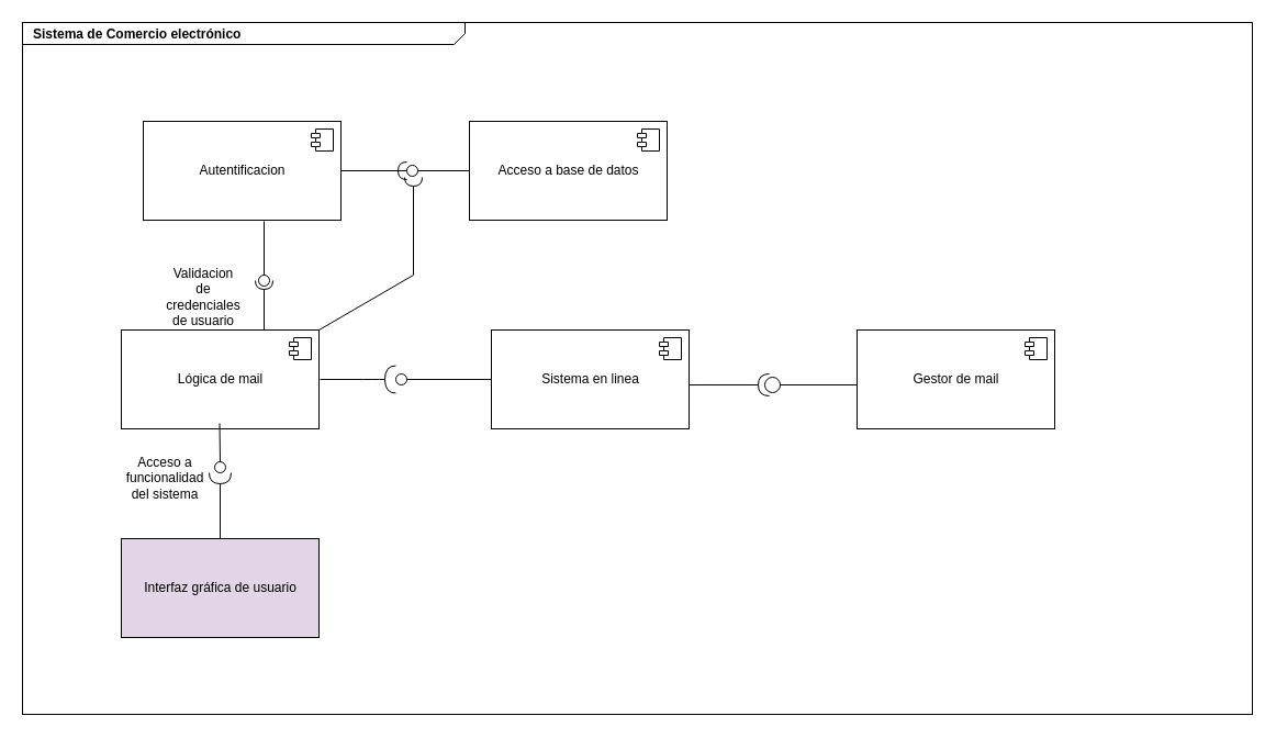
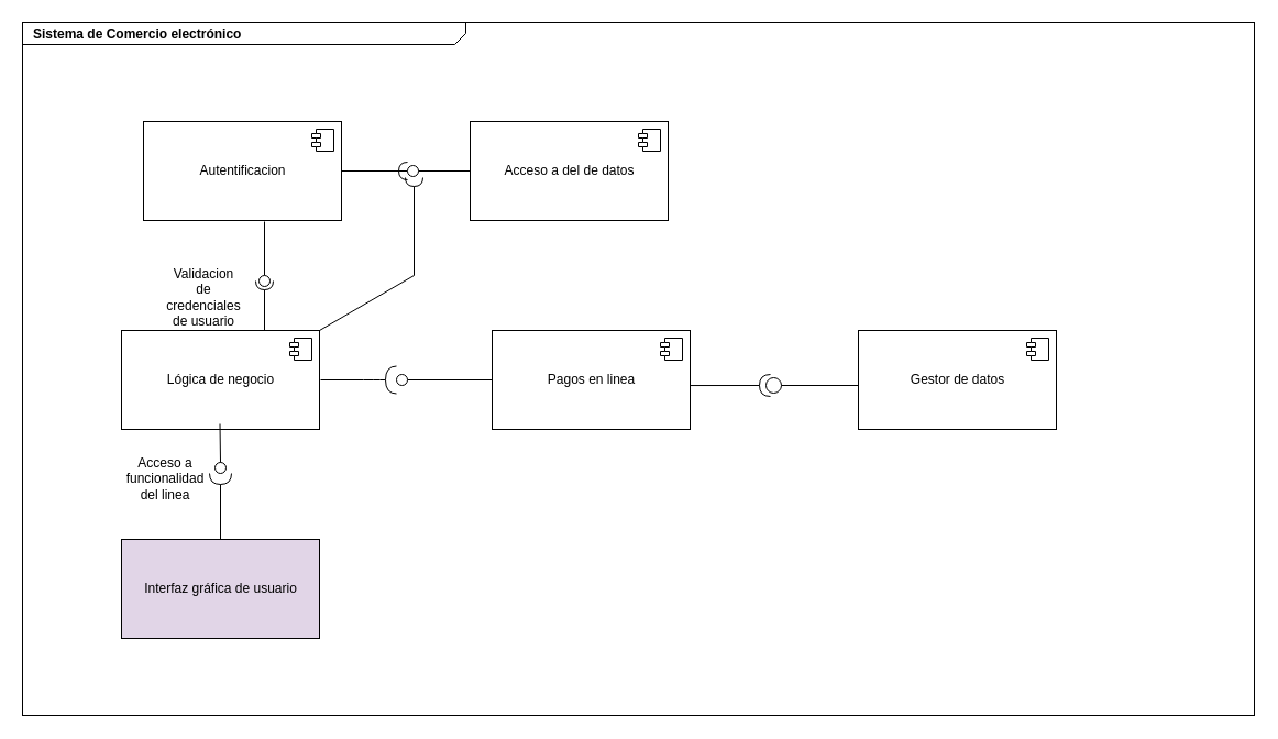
  <mxCell id="0" style=";html=1;" />
  <mxCell id="1" style=";html=1;" parent="0" />
  <mxCell id="2" value="&lt;p style=&quot;margin: 0px ; margin-top: 4px ; margin-left: 10px ; text-align: left&quot;&gt;&lt;b&gt;Sistema de Comercio&amp;nbsp;&lt;/b&gt;&lt;b&gt;electrónico&lt;/b&gt;&lt;/p&gt;" style="html=1;strokeWidth=1;shape=mxgraph.sysml.package;html=1;overflow=fill;whiteSpace=wrap;fillColor=none;gradientColor=none;fontSize=12;align=center;labelX=403;" parent="1" vertex="1"><mxGeometry x="20" y="20" width="1120" height="630" as="geometry" /></mxCell>
  <mxCell id="3" value="Interfaz gráfica de usuario" style="html=1;dropTarget=0;fillColor=#e1d5e7;" vertex="1" parent="1"><mxGeometry x="110" y="490" width="180" height="90" as="geometry" /></mxCell>
- <mxCell id="4" value="Acceso a base de datos" style="html=1;dropTarget=0;" vertex="1" parent="1"><mxGeometry x="427" y="110" width="180" height="90" as="geometry" /></mxCell>
+ <mxCell id="4" value="Acceso a del de datos" style="html=1;dropTarget=0;" vertex="1" parent="1"><mxGeometry x="427" y="110" width="180" height="90" as="geometry" /></mxCell>
  <mxCell id="5" value="" style="shape=module;jettyWidth=8;jettyHeight=4;" vertex="1" parent="4"><mxGeometry x="1" width="20" height="20" relative="1" as="geometry"><mxPoint x="-27" y="7" as="offset" /></mxGeometry></mxCell>
- <mxCell id="6" value="Gestor de mail" style="html=1;dropTarget=0;" vertex="1" parent="1"><mxGeometry x="780" y="300" width="180" height="90" as="geometry" /></mxCell>
+ <mxCell id="6" value="Gestor de datos" style="html=1;dropTarget=0;" vertex="1" parent="1"><mxGeometry x="780" y="300" width="180" height="90" as="geometry" /></mxCell>
  <mxCell id="7" value="" style="shape=module;jettyWidth=8;jettyHeight=4;" vertex="1" parent="6"><mxGeometry x="1" width="20" height="20" relative="1" as="geometry"><mxPoint x="-27" y="7" as="offset" /></mxGeometry></mxCell>
  <mxCell id="8" value="Autentificacion" style="html=1;dropTarget=0;" vertex="1" parent="1"><mxGeometry x="130" y="110" width="180" height="90" as="geometry" /></mxCell>
  <mxCell id="9" value="" style="shape=module;jettyWidth=8;jettyHeight=4;" vertex="1" parent="8"><mxGeometry x="1" width="20" height="20" relative="1" as="geometry"><mxPoint x="-27" y="7" as="offset" /></mxGeometry></mxCell>
- <mxCell id="10" value="Lógica de mail&lt;br&gt;" style="html=1;dropTarget=0;" vertex="1" parent="1"><mxGeometry x="110" y="300" width="180" height="90" as="geometry" /></mxCell>
+ <mxCell id="10" value="Lógica de negocio&lt;br&gt;" style="html=1;dropTarget=0;" vertex="1" parent="1"><mxGeometry x="110" y="300" width="180" height="90" as="geometry" /></mxCell>
  <mxCell id="11" value="" style="shape=module;jettyWidth=8;jettyHeight=4;" vertex="1" parent="10"><mxGeometry x="1" width="20" height="20" relative="1" as="geometry"><mxPoint x="-27" y="7" as="offset" /></mxGeometry></mxCell>
- <mxCell id="12" value="Sistema en linea" style="html=1;dropTarget=0;" vertex="1" parent="1"><mxGeometry x="447" y="300" width="180" height="90" as="geometry" /></mxCell>
+ <mxCell id="12" value="Pagos en linea" style="html=1;dropTarget=0;" vertex="1" parent="1"><mxGeometry x="447" y="300" width="180" height="90" as="geometry" /></mxCell>
  <mxCell id="13" value="" style="shape=module;jettyWidth=8;jettyHeight=4;" vertex="1" parent="12"><mxGeometry x="1" width="20" height="20" relative="1" as="geometry"><mxPoint x="-27" y="7" as="offset" /></mxGeometry></mxCell>
  <mxCell id="14" value="" style="rounded=0;orthogonalLoop=1;jettySize=auto;html=1;endArrow=none;endFill=0;exitX=0;exitY=0.5;exitDx=0;exitDy=0;entryX=1;entryY=0.5;entryDx=0;entryDy=0;" edge="1" target="8" parent="1" source="16"><mxGeometry relative="1" as="geometry"><mxPoint x="360" y="155" as="sourcePoint" /><Array as="points" /></mxGeometry></mxCell>
  <mxCell id="15" value="" style="rounded=0;orthogonalLoop=1;jettySize=auto;html=1;endArrow=halfCircle;endFill=0;endSize=6;strokeWidth=1;" edge="1" parent="1"><mxGeometry relative="1" as="geometry"><mxPoint x="310" y="155" as="sourcePoint" /><mxPoint x="370" y="155" as="targetPoint" /></mxGeometry></mxCell>
  <mxCell id="16" value="" style="ellipse;whiteSpace=wrap;html=1;fontFamily=Helvetica;fontSize=12;fontColor=#000000;align=center;strokeColor=#000000;fillColor=#ffffff;points=[];aspect=fixed;resizable=0;" vertex="1" parent="1"><mxGeometry x="370" y="150" width="10" height="10" as="geometry" /></mxCell>
  <mxCell id="17" value="" style="rounded=0;orthogonalLoop=1;jettySize=auto;html=1;endArrow=none;endFill=0;" edge="1" target="18" parent="1" source="12"><mxGeometry relative="1" as="geometry"><mxPoint x="350" y="295" as="sourcePoint" /></mxGeometry></mxCell>
  <mxCell id="18" value="" style="ellipse;whiteSpace=wrap;html=1;fontFamily=Helvetica;fontSize=12;fontColor=#000000;align=center;strokeColor=#000000;fillColor=#ffffff;points=[];aspect=fixed;resizable=0;direction=south;" vertex="1" parent="1"><mxGeometry x="360" y="340" width="10" height="10" as="geometry" /></mxCell>
  <mxCell id="19" value="" style="shape=requiredInterface;html=1;verticalLabelPosition=bottom;direction=west;" vertex="1" parent="1"><mxGeometry x="350" y="332.5" width="10" height="25" as="geometry" /></mxCell>
  <mxCell id="20" value="" style="endArrow=none;html=1;entryX=1;entryY=0.5;entryDx=0;entryDy=0;entryPerimeter=0;" edge="1" parent="1" target="19"><mxGeometry width="50" height="50" relative="1" as="geometry"><mxPoint x="291" y="345" as="sourcePoint" /><mxPoint x="350" y="280" as="targetPoint" /><Array as="points"><mxPoint x="340" y="345" /></Array></mxGeometry></mxCell>
  <mxCell id="21" value="" style="shape=providedRequiredInterface;html=1;verticalLabelPosition=bottom;direction=west;" vertex="1" parent="1"><mxGeometry x="690" y="340" width="20" height="20" as="geometry" /></mxCell>
  <mxCell id="22" value="" style="endArrow=none;html=1;entryX=1;entryY=0.556;entryDx=0;entryDy=0;entryPerimeter=0;" edge="1" parent="1" source="21" target="12"><mxGeometry width="50" height="50" relative="1" as="geometry"><mxPoint x="560" y="410" as="sourcePoint" /><mxPoint x="627" y="345" as="targetPoint" /></mxGeometry></mxCell>
  <mxCell id="23" value="" style="endArrow=none;html=1;entryX=0;entryY=0.5;entryDx=0;entryDy=0;entryPerimeter=0;" edge="1" parent="1" target="21"><mxGeometry width="50" height="50" relative="1" as="geometry"><mxPoint x="780" y="350" as="sourcePoint" /><mxPoint x="610" y="360" as="targetPoint" /><Array as="points" /></mxGeometry></mxCell>
  <mxCell id="24" value="" style="ellipse;whiteSpace=wrap;html=1;fontFamily=Helvetica;fontSize=12;fontColor=#000000;align=center;strokeColor=#000000;fillColor=#ffffff;points=[];aspect=fixed;resizable=0;direction=east;" vertex="1" parent="1"><mxGeometry x="195" y="420" width="10" height="10" as="geometry" /></mxCell>
  <mxCell id="25" value="" style="rounded=0;orthogonalLoop=1;jettySize=auto;html=1;endArrow=none;endFill=0;" edge="1" target="27" parent="1"><mxGeometry relative="1" as="geometry"><mxPoint x="240" y="201" as="sourcePoint" /></mxGeometry></mxCell>
  <mxCell id="26" value="" style="rounded=0;orthogonalLoop=1;jettySize=auto;html=1;endArrow=halfCircle;endFill=0;entryX=0.5;entryY=0.5;entryDx=0;entryDy=0;endSize=6;strokeWidth=1;" edge="1" target="27" parent="1"><mxGeometry relative="1" as="geometry"><mxPoint x="240" y="300" as="sourcePoint" /></mxGeometry></mxCell>
  <mxCell id="27" value="" style="ellipse;whiteSpace=wrap;html=1;fontFamily=Helvetica;fontSize=12;fontColor=#000000;align=center;strokeColor=#000000;fillColor=#ffffff;points=[];aspect=fixed;resizable=0;" vertex="1" parent="1"><mxGeometry x="235" y="250" width="10" height="10" as="geometry" /></mxCell>
  <mxCell id="28" value="" style="rounded=0;orthogonalLoop=1;jettySize=auto;html=1;endArrow=halfCircle;endFill=0;endSize=6;strokeWidth=1;exitX=1;exitY=0;exitDx=0;exitDy=0;entryX=0.6;entryY=1.1;entryDx=0;entryDy=0;entryPerimeter=0;" edge="1" target="16" parent="1" source="10"><mxGeometry relative="1" as="geometry"><mxPoint x="385" y="260" as="sourcePoint" /><mxPoint x="368" y="159" as="targetPoint" /><Array as="points"><mxPoint x="376" y="250" /></Array></mxGeometry></mxCell>
  <mxCell id="29" value="Validacion de credenciales de usuario" style="text;html=1;strokeColor=none;fillColor=none;align=center;verticalAlign=middle;whiteSpace=wrap;rounded=0;" vertex="1" parent="1"><mxGeometry x="165" y="260" width="40" height="20" as="geometry" /></mxCell>
  <mxCell id="30" value="" style="shape=requiredInterface;html=1;verticalLabelPosition=bottom;direction=south;" vertex="1" parent="1"><mxGeometry x="190" y="430" width="20" height="10" as="geometry" /></mxCell>
  <mxCell id="31" value="" style="endArrow=none;html=1;exitX=0.5;exitY=0;exitDx=0;exitDy=0;entryX=1;entryY=0.5;entryDx=0;entryDy=0;entryPerimeter=0;" edge="1" parent="1" source="3" target="30"><mxGeometry width="50" height="50" relative="1" as="geometry"><mxPoint x="180" y="490" as="sourcePoint" /><mxPoint x="230" y="440" as="targetPoint" /></mxGeometry></mxCell>
  <mxCell id="32" value="" style="endArrow=none;html=1;entryX=1;entryY=0.5;entryDx=0;entryDy=0;entryPerimeter=0;" edge="1" parent="1"><mxGeometry width="50" height="50" relative="1" as="geometry"><mxPoint x="200" y="420" as="sourcePoint" /><mxPoint x="199.5" y="385" as="targetPoint" /></mxGeometry></mxCell>
- <mxCell id="33" value="Acceso a funcionalidad del sistema" style="text;html=1;strokeColor=none;fillColor=none;align=center;verticalAlign=middle;whiteSpace=wrap;rounded=0;" vertex="1" parent="1"><mxGeometry x="130" y="425" width="40" height="20" as="geometry" /></mxCell>
+ <mxCell id="33" value="Acceso a funcionalidad del linea" style="text;html=1;strokeColor=none;fillColor=none;align=center;verticalAlign=middle;whiteSpace=wrap;rounded=0;" vertex="1" parent="1"><mxGeometry x="130" y="425" width="40" height="20" as="geometry" /></mxCell>
  <mxCell id="34" value="" style="endArrow=none;html=1;entryX=0;entryY=0.5;entryDx=0;entryDy=0;" edge="1" parent="1" source="16" target="4"><mxGeometry width="50" height="50" relative="1" as="geometry"><mxPoint x="390" y="200" as="sourcePoint" /><mxPoint x="430" y="150" as="targetPoint" /></mxGeometry></mxCell>
